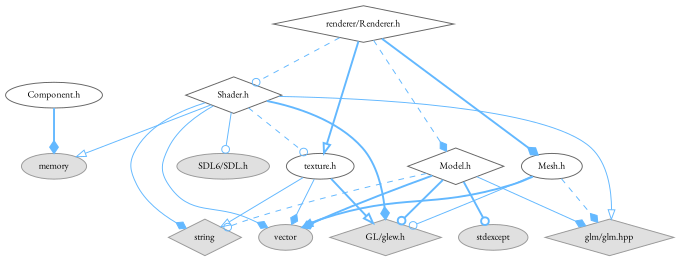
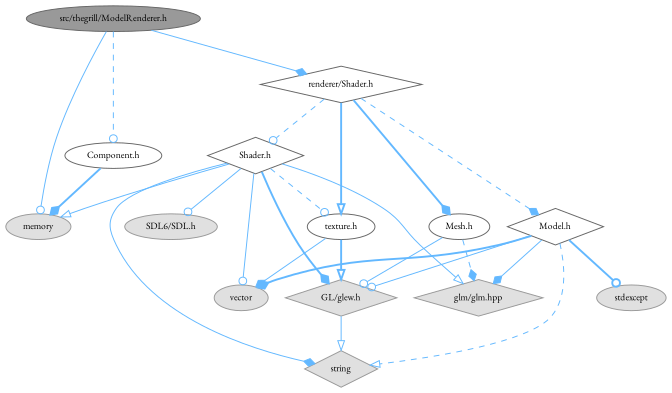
  digraph {
    fontname="EB Garamond"
    node [color=grey60 fillcolor="#E0E0E0" fontname="EB Garamond" fontsize=10 shape=ellipse style=filled]
    edge [arrowhead=diamond color=steelblue1 fontname="EB Garamond" fontsize=10 labelfontname=Helvetica labelfontsize=10 style=solid]
+   n1 [color=gray40 fillcolor=grey60 fontcolor=black height=0.2 label="src/thegrill/ModelRenderer.h" width=0.4]
    n2 [color=grey40 fillcolor=white height=0.2 label="Component.h" width=0.4]
    n3 [height=0.2 label=memory width=0.4]
-   n4 [color=grey40 fillcolor=white height=0.2 label="renderer/Renderer.h" shape=diamond width=0.4]
+   n4 [color=grey40 fillcolor=white height=0.2 label="renderer/Shader.h" shape=diamond width=0.4]
    n5 [color=grey40 fillcolor=white height=0.2 label="Mesh.h" width=0.4]
    n6 [color=grey40 fillcolor=white height=0.2 label="Model.h" shape=diamond width=0.4]
    n7 [color=grey40 fillcolor=white height=0.2 label="Shader.h" shape=diamond width=0.4]
    n8 [color=grey40 fillcolor=white height=0.2 label="texture.h" width=0.4]
    n9 [height=0.2 label="glm/glm.hpp" shape=diamond width=0.4]
    n10 [height=0.2 label="GL/glew.h" shape=diamond width=0.4]
    n11 [height=0.2 label=vector width=0.4]
    n12 [height=0.2 label=string shape=diamond width=0.4]
    n13 [height=0.2 label=stdexcept width=0.4]
    n14 [height=0.2 label="SDL6/SDL.h" width=0.4]
+   n1 -> n2 [arrowhead=odot style=dashed]
+   n1 -> n3 [arrowhead=odot]
+   n1 -> n4
    n2 -> n3 [style=bold]
    n4 -> n5 [style=bold]
    n4 -> n6 [style=dashed]
    n4 -> n7 [arrowhead=odot style=dashed]
    n4 -> n8 [arrowhead=onormal style=bold]
    n5 -> n9 [style=dashed]
    n5 -> n10 [arrowhead=odot]
-   n5 -> n11 [arrowhead=onormal style=bold]
    n6 -> n9
-   n6 -> n10 [arrowhead=odot style=bold]
+   n6 -> n10 [arrowhead=odot]
    n6 -> n11 [style=bold]
-   n6 -> n12 [arrowhead=odot style=dashed]
+   n6 -> n12 [arrowhead=onormal style=dashed]
    n6 -> n13 [arrowhead=odot style=bold]
    n7 -> n3 [arrowhead=onormal]
    n7 -> n8 [arrowhead=odot style=dashed]
    n7 -> n9 [arrowhead=onormal]
    n7 -> n10 [style=bold]
-   n7 -> n11
+   n7 -> n11 [arrowhead=odot]
    n7 -> n12
    n7 -> n14 [arrowhead=odot]
    n8 -> n10 [arrowhead=onormal style=bold]
    n8 -> n11
-   n8 -> n12 [arrowhead=onormal]
+   n10 -> n12 [arrowhead=onormal]
  }
